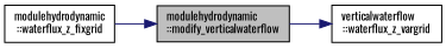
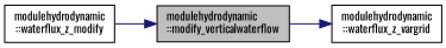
  digraph {
    fontname=Oswald
    rankdir=LR
    node [color=black fillcolor=white fontname=Oswald fontsize=10 shape=record style=filled]
    edge [color=midnightblue fontname=Oswald fontsize=10 labelfontname=Helvetica labelfontsize=10 style=solid]
    n1 [fillcolor=grey75 fontcolor=black height=0.2 label="modulehydrodynamic\l::modify_verticalwaterflow" width=0.4]
-   n2 [height=0.2 label="verticalwaterflow\l::waterflux_z_vargrid" width=0.4]
-   n3 [height=0.2 label="modulehydrodynamic\l::waterflux_z_fixgrid" width=0.4]
+   n2 [height=0.2 label="modulehydrodynamic\l::waterflux_z_vargrid" width=0.4]
+   n3 [height=0.2 label="modulehydrodynamic\l::waterflux_z_modify" width=0.4]
    n1 -> n2
    n3 -> n1
  }
